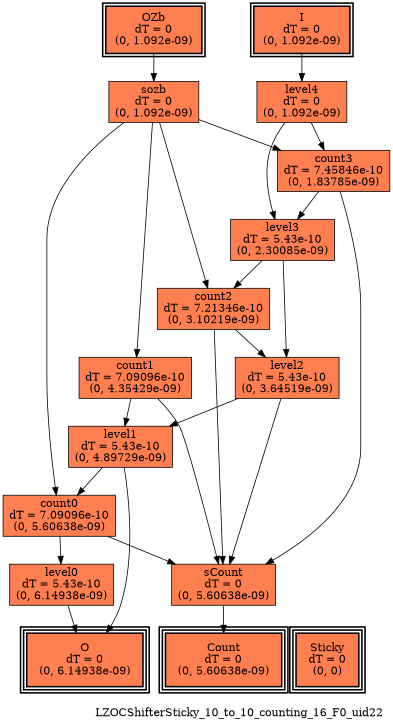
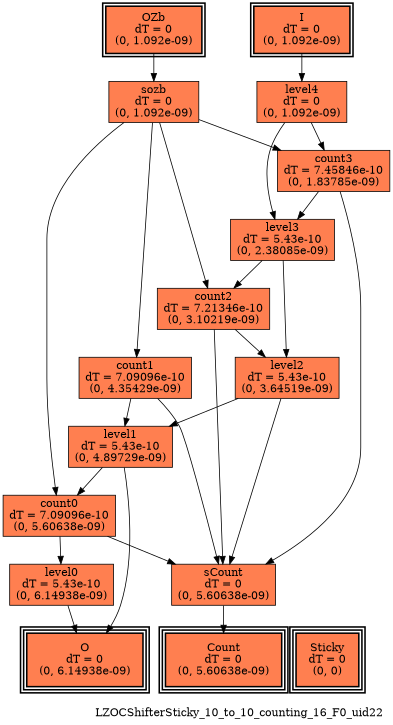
  digraph {
    label=LZOCShifterSticky_10_to_10_counting_16_F0_uid22
    labeljust=right
    labelloc=bottom
    nodesep=0.25
    ranksep=0.5
    node [color=black fillcolor=coral peripheries=1 shape=box style=filled]
    edge [arrowhead=normal arrowsize=1.0 arrowtail=normal color=black dir=forward]
    n1 [label="I\ndT = 0\n(0, 1.092e-09)" peripheries=2 style="bold, filled"]
    n2 [label="OZb\ndT = 0\n(0, 1.092e-09)" peripheries=2 style="bold, filled"]
    n3 [label="Count\ndT = 0\n(0, 5.60638e-09)" peripheries=3 style="bold, filled"]
    n4 [label="O\ndT = 0\n(0, 6.14938e-09)" peripheries=3 style="bold, filled"]
    n5 [label="Sticky\ndT = 0\n(0, 0)" peripheries=3 style="bold, filled"]
    n6 [label="level4\ndT = 0\n(0, 1.092e-09)"]
    n7 [label="sozb\ndT = 0\n(0, 1.092e-09)"]
    n8 [label="count3\ndT = 7.45846e-10\n(0, 1.83785e-09)"]
-   n9 [label="level3\ndT = 5.43e-10\n(0, 2.30085e-09)"]
+   n9 [label="level3\ndT = 5.43e-10\n(0, 2.38085e-09)"]
    n10 [label="count2\ndT = 7.21346e-10\n(0, 3.10219e-09)"]
    n11 [label="count1\ndT = 7.09096e-10\n(0, 4.35429e-09)"]
    n12 [label="count0\ndT = 7.09096e-10\n(0, 5.60638e-09)"]
    n13 [label="sCount\ndT = 0\n(0, 5.60638e-09)"]
    n14 [label="level2\ndT = 5.43e-10\n(0, 3.64519e-09)"]
    n15 [label="level1\ndT = 5.43e-10\n(0, 4.89729e-09)"]
    n16 [label="level0\ndT = 5.43e-10\n(0, 6.14938e-09)"]
    subgraph sub_1 {
      rank=same
      n1
      n2
    }
    subgraph sub_2 {
      rank=same
      n3
      n4
      n5
    }
    n1 -> n6
    n2 -> n7
    n6 -> n8
    n6 -> n9
    n7 -> n8
    n7 -> n10
    n7 -> n11
    n7 -> n12
    n8 -> n9
    n8 -> n13
    n9 -> n10
    n9 -> n14
    n10 -> n13
    n10 -> n14
    n11 -> n13
    n11 -> n15
    n12 -> n13
    n12 -> n16
    n13 -> n3
    n14 -> n13
    n14 -> n15
    n15 -> n4
    n15 -> n12
    n16 -> n4
  }
